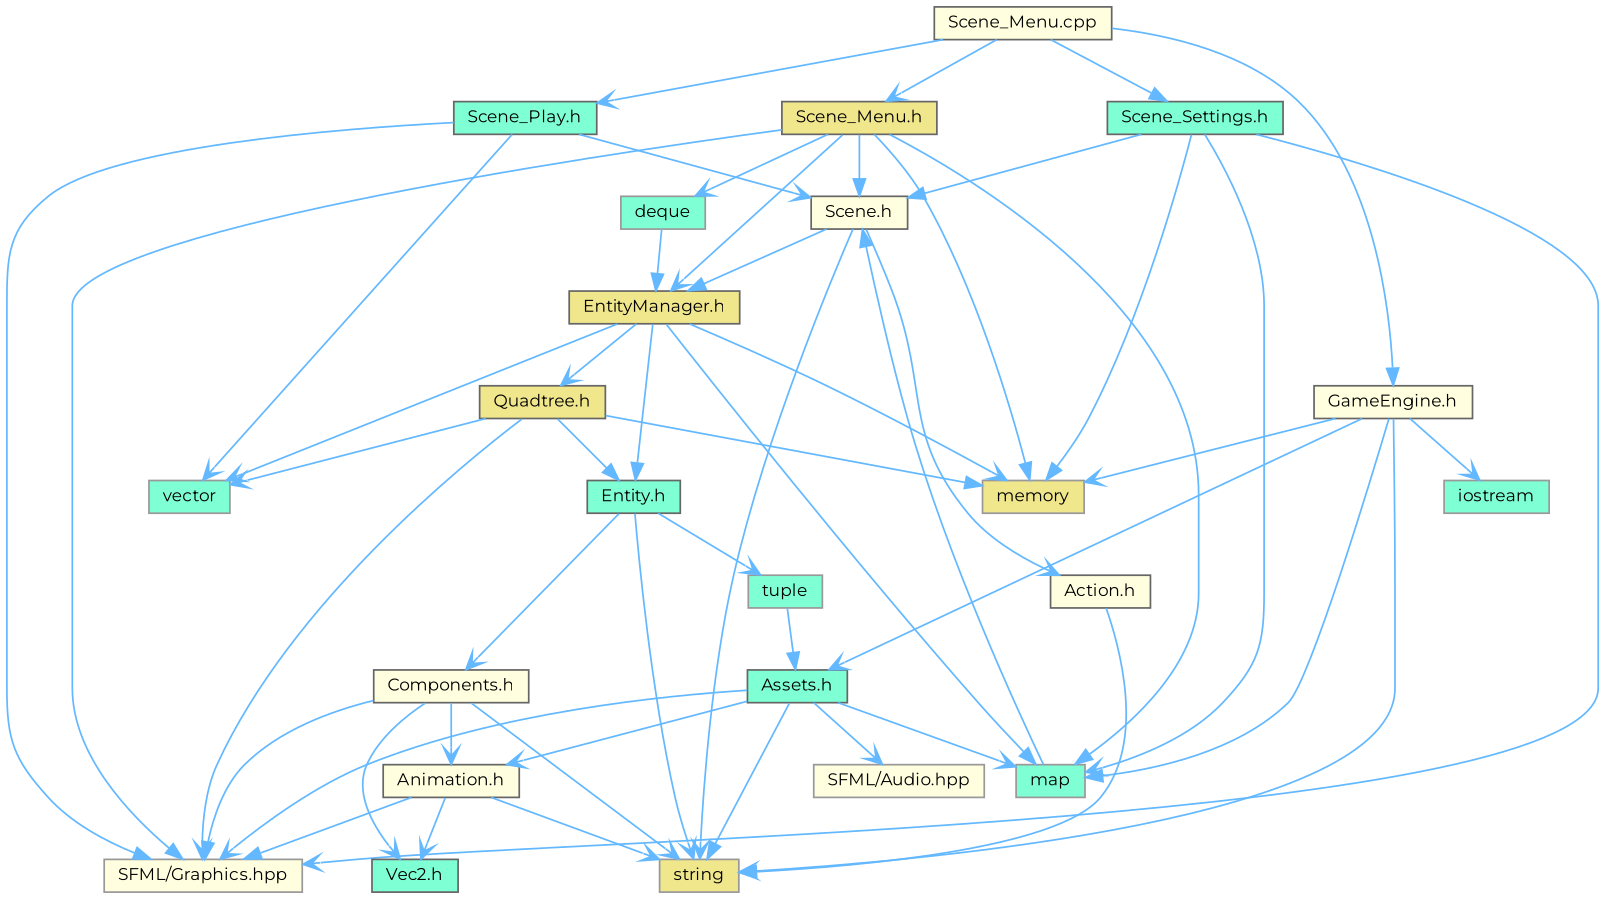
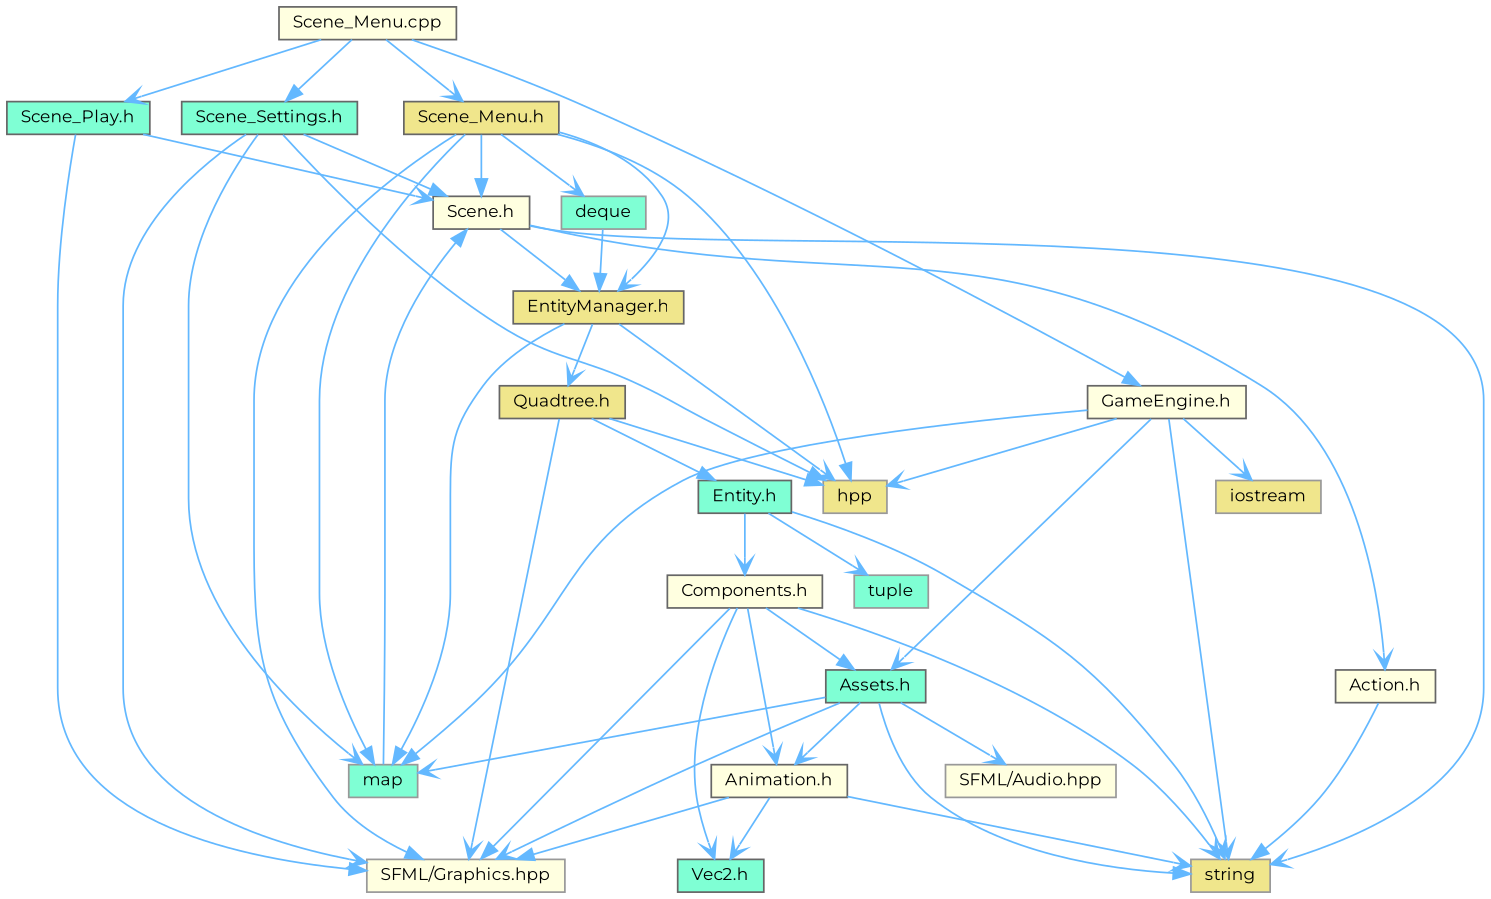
  digraph {
    fontname=Montserrat
    node [color=grey40 fillcolor=aquamarine fontname=Montserrat fontsize=10 shape=box style=filled]
    edge [arrowhead=vee color=steelblue1 fontname=Montserrat fontsize=10 labelfontname=Helvetica labelfontsize=10 style=solid]
    n1 [color=gray40 fillcolor=lightyellow fontcolor=black height=0.2 label="Scene_Menu.cpp" width=0.4]
    n2 [fillcolor=khaki height=0.2 label="Scene_Menu.h" width=0.4]
    n3 [height=0.2 label="Scene_Play.h" width=0.4]
    n4 [height=0.2 label="Scene_Settings.h" width=0.4]
    n5 [fillcolor=lightyellow height=0.2 label="GameEngine.h" width=0.4]
    n6 [fillcolor=lightyellow height=0.2 label="Scene.h" width=0.4]
    n7 [color=grey60 height=0.2 label=map width=0.4]
    n8 [fillcolor=khaki height=0.2 label="EntityManager.h" width=0.4]
-   n9 [color=grey60 fillcolor=khaki height=0.2 label=memory width=0.4]
+   n9 [color=grey60 fillcolor=khaki height=0.2 label=hpp width=0.4]
    n10 [color=grey60 fillcolor=lightyellow height=0.2 label="SFML/Graphics.hpp" width=0.4]
    n11 [color=grey60 height=0.2 label=deque width=0.4]
-   n12 [color=grey60 height=0.2 label=vector width=0.4]
    n13 [color=grey60 fillcolor=khaki height=0.2 label=string width=0.4]
    n14 [height=0.2 label="Assets.h" width=0.4]
-   n15 [color=grey60 height=0.2 label=iostream width=0.4]
+   n15 [color=grey60 fillcolor=khaki height=0.2 label=iostream width=0.4]
    n16 [fillcolor=lightyellow height=0.2 label="Action.h" width=0.4]
    n17 [height=0.2 label="Entity.h" width=0.4]
    n18 [fillcolor=khaki height=0.2 label="Quadtree.h" width=0.4]
    n19 [fillcolor=lightyellow height=0.2 label="Components.h" width=0.4]
    n20 [color=grey60 height=0.2 label=tuple width=0.4]
    n21 [fillcolor=lightyellow height=0.2 label="Animation.h" width=0.4]
    n22 [height=0.2 label="Vec2.h" width=0.4]
    n23 [color=grey60 fillcolor=lightyellow height=0.2 label="SFML/Audio.hpp" width=0.4]
    n1 -> n2
    n1 -> n3
    n1 -> n4 [arrowhead=normal]
    n1 -> n5 [arrowhead=normal]
    n2 -> n6 [arrowhead=normal]
    n2 -> n7 [arrowhead=normal]
    n2 -> n8
    n2 -> n9 [arrowhead=normal]
    n2 -> n10 [arrowhead=normal]
    n2 -> n11
    n3 -> n6
    n3 -> n10 [arrowhead=normal]
-   n3 -> n12
    n4 -> n6 [arrowhead=normal]
    n4 -> n7
    n4 -> n9 [arrowhead=normal]
    n4 -> n10
    n5 -> n7 [arrowhead=normal]
    n5 -> n9
    n5 -> n13
    n5 -> n14
    n5 -> n15
    n6 -> n8 [arrowhead=normal]
    n6 -> n13
    n6 -> n16
    n7 -> n6 [arrowhead=normal]
    n8 -> n7 [arrowhead=normal]
    n8 -> n9
-   n8 -> n12
-   n8 -> n17 [arrowhead=normal]
    n8 -> n18
    n11 -> n8 [arrowhead=normal]
    n14 -> n7
    n14 -> n10
    n14 -> n13 [arrowhead=normal]
    n14 -> n21
    n14 -> n23
    n16 -> n13 [arrowhead=normal]
    n17 -> n13
    n17 -> n19
    n17 -> n20
    n18 -> n9 [arrowhead=normal]
    n18 -> n10
-   n18 -> n12
    n18 -> n17 [arrowhead=normal]
    n19 -> n10 [arrowhead=normal]
    n19 -> n13
-   n20 -> n14 [arrowhead=normal]
+   n19 -> n14 [arrowhead=normal]
    n19 -> n21
    n19 -> n22
    n21 -> n10 [arrowhead=normal]
    n21 -> n13
    n21 -> n22
  }
